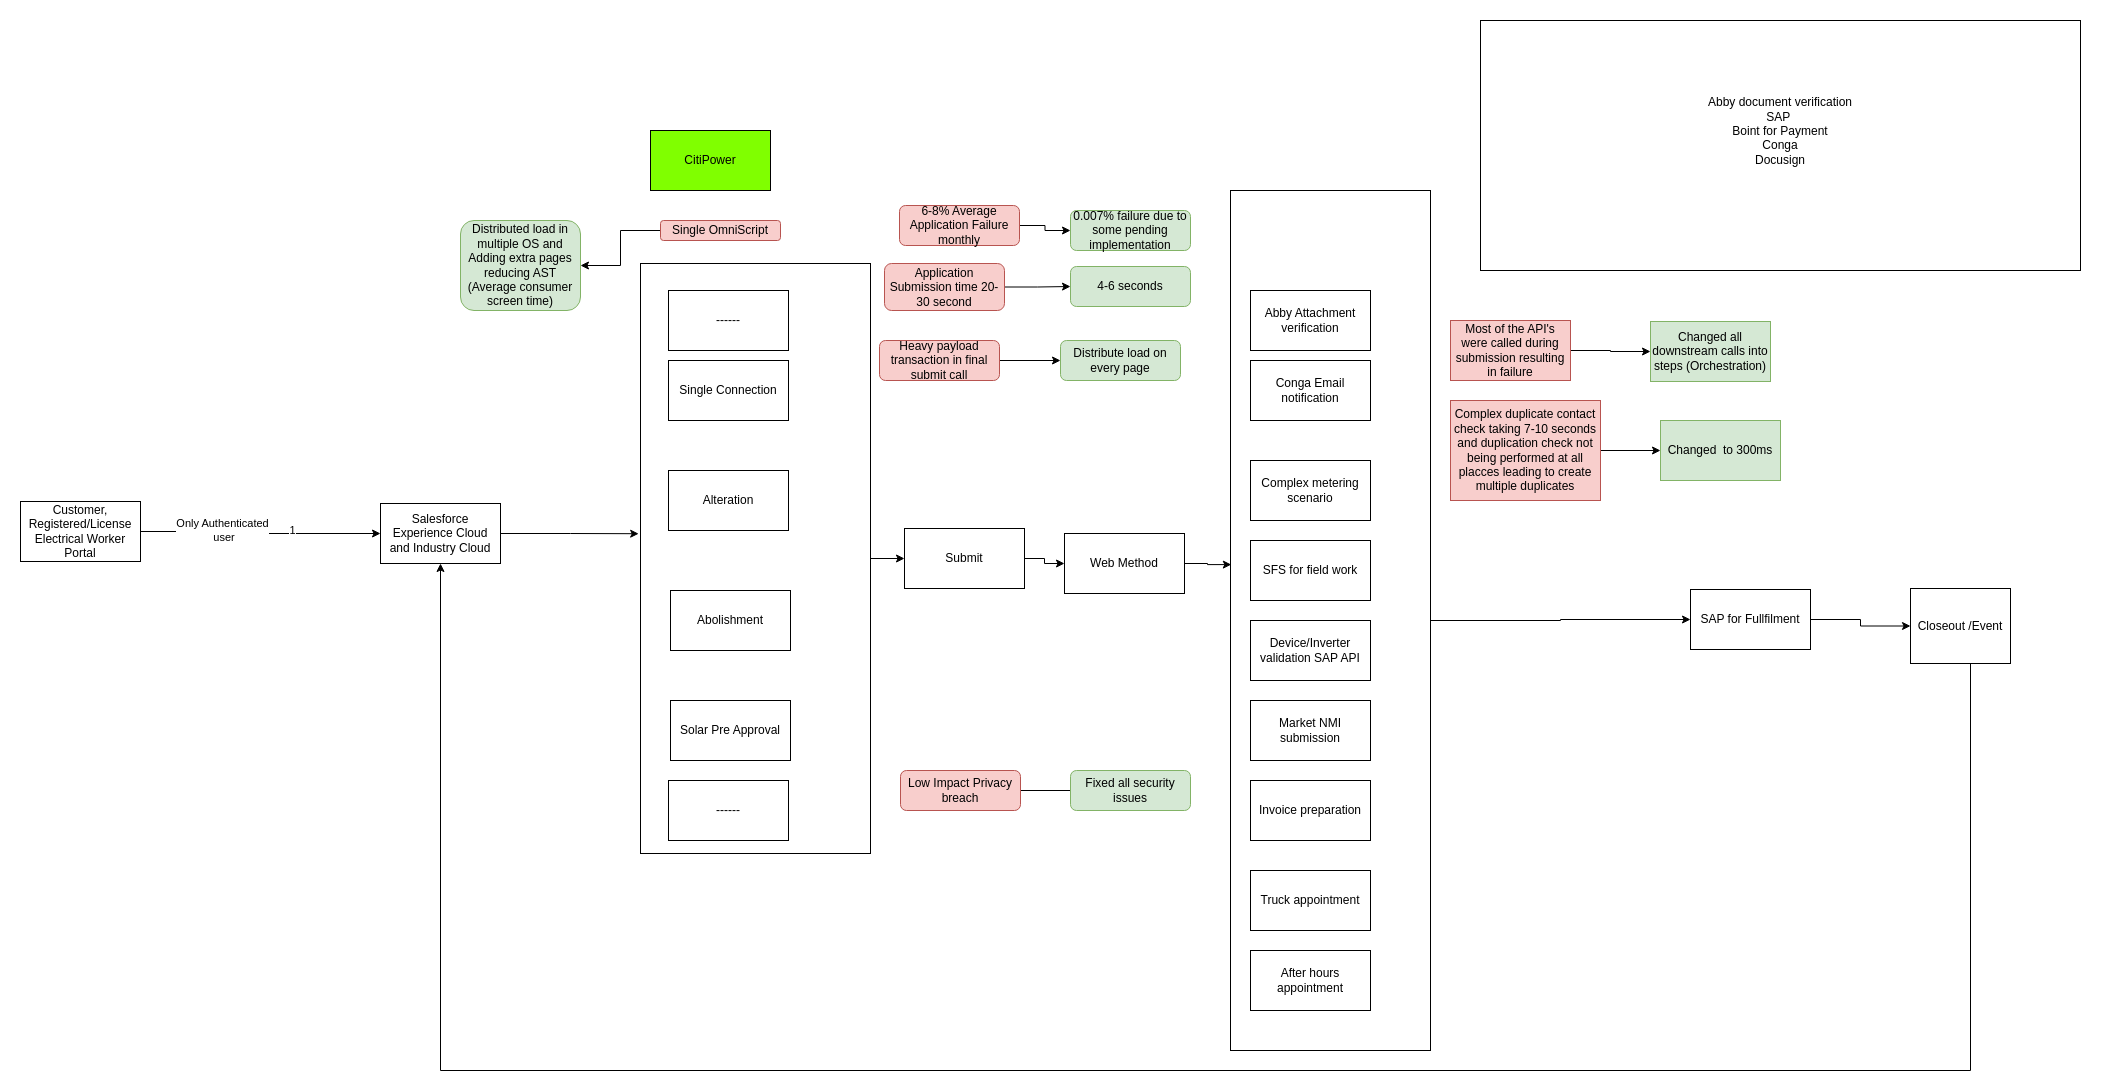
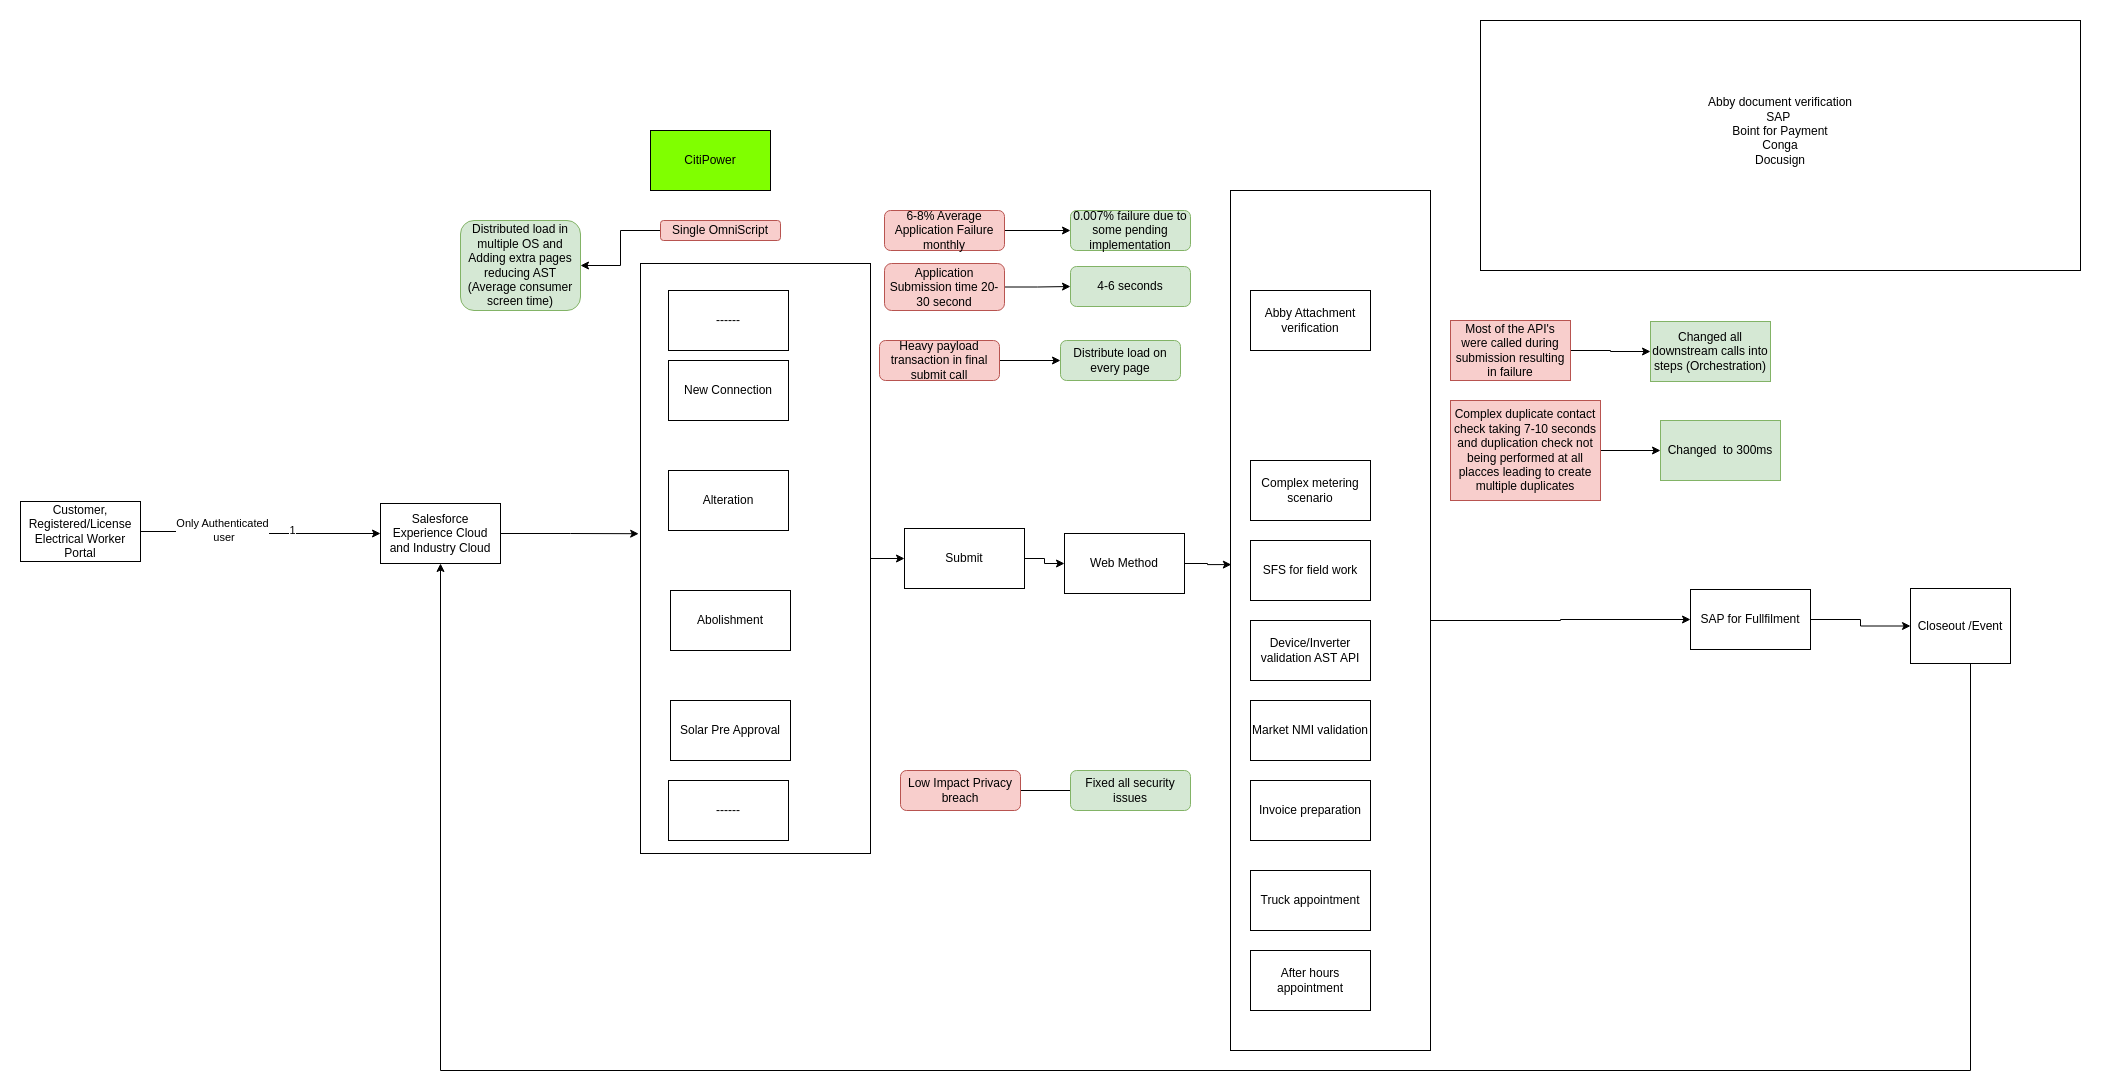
  <mxCell id="0" />
  <mxCell id="1" parent="0" />
  <mxCell id="2" value="" style="edgeStyle=orthogonalEdgeStyle;rounded=0;orthogonalLoop=1;jettySize=auto;html=1;" parent="1" source="5" target="6" edge="1"><mxGeometry relative="1" as="geometry" /></mxCell>
  <mxCell id="3" value="Only Authenticated&lt;div&gt;&amp;nbsp;user&lt;/div&gt;" style="edgeLabel;html=1;align=center;verticalAlign=middle;resizable=0;points=[];" parent="2" vertex="1" connectable="0"><mxGeometry x="-0.109" y="2" relative="1" as="geometry"><mxPoint x="-27" as="offset" /></mxGeometry></mxCell>
  <mxCell id="4" value="1" style="edgeLabel;html=1;align=center;verticalAlign=middle;resizable=0;points=[];" parent="2" vertex="1" connectable="0"><mxGeometry x="0.264" y="4" relative="1" as="geometry"><mxPoint as="offset" /></mxGeometry></mxCell>
  <mxCell id="5" value="Customer, Registered/License Electrical Worker Portal" style="rounded=0;whiteSpace=wrap;html=1;" parent="1" vertex="1"><mxGeometry x="20" y="501" width="120" height="60" as="geometry" /></mxCell>
  <mxCell id="6" value="Salesforce Experience Cloud and Industry Cloud" style="rounded=0;whiteSpace=wrap;html=1;" parent="1" vertex="1"><mxGeometry x="380" y="503" width="120" height="60" as="geometry" /></mxCell>
  <mxCell id="7" value="Web Method" style="rounded=0;whiteSpace=wrap;html=1;" parent="1" vertex="1"><mxGeometry x="1064" y="533" width="120" height="60" as="geometry" /></mxCell>
  <mxCell id="8" value="CitiPower" style="rounded=0;whiteSpace=wrap;html=1;fillColor=light-dark(#80FF00,var(--ge-dark-color, #121212));" parent="1" vertex="1"><mxGeometry x="650" y="130" width="120" height="60" as="geometry" /></mxCell>
  <mxCell id="9" value="Abby document verification&lt;div&gt;SAP&amp;nbsp;&lt;/div&gt;&lt;div&gt;Boint for Payment&lt;/div&gt;&lt;div&gt;Conga&lt;/div&gt;&lt;div&gt;Docusign&lt;/div&gt;&lt;div&gt;&lt;br&gt;&lt;/div&gt;&lt;div&gt;&lt;br&gt;&lt;/div&gt;" style="rounded=0;whiteSpace=wrap;html=1;" parent="1" vertex="1"><mxGeometry x="1480" y="20" width="600" height="250" as="geometry" /></mxCell>
  <mxCell id="10" value="Solar Pre Approval" style="rounded=0;whiteSpace=wrap;html=1;" parent="1" vertex="1"><mxGeometry x="670" y="700" width="120" height="60" as="geometry" /></mxCell>
  <mxCell id="11" value="Abolishment" style="rounded=0;whiteSpace=wrap;html=1;" parent="1" vertex="1"><mxGeometry x="670" y="590" width="120" height="60" as="geometry" /></mxCell>
  <mxCell id="12" value="Alteration" style="rounded=0;whiteSpace=wrap;html=1;" parent="1" vertex="1"><mxGeometry x="668" y="470" width="120" height="60" as="geometry" /></mxCell>
- <mxCell id="13" value="Single Connection" style="rounded=0;whiteSpace=wrap;html=1;" parent="1" vertex="1"><mxGeometry x="668" y="360" width="120" height="60" as="geometry" /></mxCell>
+ <mxCell id="13" value="New Connection" style="rounded=0;whiteSpace=wrap;html=1;" parent="1" vertex="1"><mxGeometry x="668" y="360" width="120" height="60" as="geometry" /></mxCell>
  <mxCell id="14" value="" style="edgeStyle=orthogonalEdgeStyle;rounded=0;orthogonalLoop=1;jettySize=auto;html=1;" parent="1" source="15" target="28" edge="1"><mxGeometry relative="1" as="geometry" /></mxCell>
  <mxCell id="15" value="" style="rounded=0;whiteSpace=wrap;html=1;gradientColor=none;fillColor=none;" parent="1" vertex="1"><mxGeometry x="640" y="263" width="230" height="590" as="geometry" /></mxCell>
  <mxCell id="16" style="edgeStyle=orthogonalEdgeStyle;rounded=0;orthogonalLoop=1;jettySize=auto;html=1;exitX=0;exitY=0.5;exitDx=0;exitDy=0;entryX=1;entryY=0.5;entryDx=0;entryDy=0;" parent="1" source="17" target="34" edge="1"><mxGeometry relative="1" as="geometry" /></mxCell>
  <mxCell id="17" value="Single OmniScript" style="rounded=1;whiteSpace=wrap;html=1;fillColor=#f8cecc;strokeColor=#b85450;" parent="1" vertex="1"><mxGeometry x="660" y="220" width="120" height="20" as="geometry" /></mxCell>
  <mxCell id="18" style="edgeStyle=orthogonalEdgeStyle;rounded=0;orthogonalLoop=1;jettySize=auto;html=1;exitX=1;exitY=0.5;exitDx=0;exitDy=0;entryX=-0.008;entryY=0.458;entryDx=0;entryDy=0;entryPerimeter=0;" parent="1" source="6" target="15" edge="1"><mxGeometry relative="1" as="geometry" /></mxCell>
  <mxCell id="19" value="------" style="rounded=0;whiteSpace=wrap;html=1;" parent="1" vertex="1"><mxGeometry x="668" y="290" width="120" height="60" as="geometry" /></mxCell>
  <mxCell id="20" value="------" style="rounded=0;whiteSpace=wrap;html=1;" parent="1" vertex="1"><mxGeometry x="668" y="780" width="120" height="60" as="geometry" /></mxCell>
  <mxCell id="21" value="" style="edgeStyle=orthogonalEdgeStyle;rounded=0;orthogonalLoop=1;jettySize=auto;html=1;" parent="1" source="22" target="35" edge="1"><mxGeometry relative="1" as="geometry" /></mxCell>
- <mxCell id="22" value="6-8% Average Application Failure monthly" style="rounded=1;whiteSpace=wrap;html=1;fillColor=#f8cecc;strokeColor=#b85450;" parent="1" vertex="1"><mxGeometry x="899" y="205" width="120" height="40" as="geometry" /></mxCell>
+ <mxCell id="22" value="6-8% Average Application Failure monthly" style="rounded=1;whiteSpace=wrap;html=1;fillColor=#f8cecc;strokeColor=#b85450;" parent="1" vertex="1"><mxGeometry x="884" y="210" width="120" height="40" as="geometry" /></mxCell>
  <mxCell id="23" style="edgeStyle=orthogonalEdgeStyle;rounded=0;orthogonalLoop=1;jettySize=auto;html=1;exitX=1;exitY=0.5;exitDx=0;exitDy=0;" parent="1" source="24" target="36" edge="1"><mxGeometry relative="1" as="geometry" /></mxCell>
  <mxCell id="24" value="Application Submission time 20-30 second" style="rounded=1;whiteSpace=wrap;html=1;fillColor=#f8cecc;strokeColor=#b85450;" parent="1" vertex="1"><mxGeometry x="884" y="263" width="120" height="47" as="geometry" /></mxCell>
  <mxCell id="25" value="" style="edgeStyle=orthogonalEdgeStyle;rounded=0;orthogonalLoop=1;jettySize=auto;html=1;" parent="1" source="26" target="37" edge="1"><mxGeometry relative="1" as="geometry" /></mxCell>
  <mxCell id="26" value="Heavy payload transaction in final submit call" style="rounded=1;whiteSpace=wrap;html=1;fillColor=#f8cecc;strokeColor=#b85450;" parent="1" vertex="1"><mxGeometry x="879" y="340" width="120" height="40" as="geometry" /></mxCell>
  <mxCell id="27" style="edgeStyle=orthogonalEdgeStyle;rounded=0;orthogonalLoop=1;jettySize=auto;html=1;exitX=1;exitY=0.5;exitDx=0;exitDy=0;entryX=0;entryY=0.5;entryDx=0;entryDy=0;" parent="1" source="28" target="7" edge="1"><mxGeometry relative="1" as="geometry" /></mxCell>
  <mxCell id="28" value="Submit" style="rounded=0;whiteSpace=wrap;html=1;" parent="1" vertex="1"><mxGeometry x="904" y="528" width="120" height="60" as="geometry" /></mxCell>
  <mxCell id="29" value="Abby Attachment verification" style="rounded=0;whiteSpace=wrap;html=1;" parent="1" vertex="1"><mxGeometry x="1250" y="290" width="120" height="60" as="geometry" /></mxCell>
- <mxCell id="30" value="Conga Email notification" style="rounded=0;whiteSpace=wrap;html=1;" parent="1" vertex="1"><mxGeometry x="1250" y="360" width="120" height="60" as="geometry" /></mxCell>
  <mxCell id="31" value="" style="edgeStyle=orthogonalEdgeStyle;rounded=0;orthogonalLoop=1;jettySize=auto;html=1;entryX=0;entryY=0.5;entryDx=0;entryDy=0;" parent="1" source="32" target="45" edge="1"><mxGeometry relative="1" as="geometry" /></mxCell>
  <mxCell id="32" value="SAP for Fullfilment" style="rounded=0;whiteSpace=wrap;html=1;" parent="1" vertex="1"><mxGeometry x="1690" y="589" width="120" height="60" as="geometry" /></mxCell>
  <mxCell id="33" value="SFS for field work" style="rounded=0;whiteSpace=wrap;html=1;" parent="1" vertex="1"><mxGeometry x="1250" y="540" width="120" height="60" as="geometry" /></mxCell>
  <mxCell id="34" value="Distributed load in multiple OS and Adding extra pages reducing AST (Average consumer screen time)" style="rounded=1;whiteSpace=wrap;html=1;fillColor=#d5e8d4;strokeColor=#82b366;" parent="1" vertex="1"><mxGeometry x="460" y="220" width="120" height="90" as="geometry" /></mxCell>
  <mxCell id="35" value="0.007% failure due to some pending implementation" style="rounded=1;whiteSpace=wrap;html=1;fillColor=#d5e8d4;strokeColor=#82b366;" parent="1" vertex="1"><mxGeometry x="1070" y="210" width="120" height="40" as="geometry" /></mxCell>
  <mxCell id="36" value="4-6 seconds" style="rounded=1;whiteSpace=wrap;html=1;fillColor=#d5e8d4;strokeColor=#82b366;" parent="1" vertex="1"><mxGeometry x="1070" y="266" width="120" height="40" as="geometry" /></mxCell>
  <mxCell id="37" value="Distribute load on every page" style="rounded=1;whiteSpace=wrap;html=1;fillColor=#d5e8d4;strokeColor=#82b366;" parent="1" vertex="1"><mxGeometry x="1060" y="340" width="120" height="40" as="geometry" /></mxCell>
- <mxCell id="38" value="Device/Inverter validation SAP API" style="rounded=0;whiteSpace=wrap;html=1;" parent="1" vertex="1"><mxGeometry x="1250" y="620" width="120" height="60" as="geometry" /></mxCell>
- <mxCell id="39" value="Market NMI submission" style="rounded=0;whiteSpace=wrap;html=1;" parent="1" vertex="1"><mxGeometry x="1250" y="700" width="120" height="60" as="geometry" /></mxCell>
+ <mxCell id="38" value="Device/Inverter validation AST API" style="rounded=0;whiteSpace=wrap;html=1;" parent="1" vertex="1"><mxGeometry x="1250" y="620" width="120" height="60" as="geometry" /></mxCell>
+ <mxCell id="39" value="Market NMI validation" style="rounded=0;whiteSpace=wrap;html=1;" parent="1" vertex="1"><mxGeometry x="1250" y="700" width="120" height="60" as="geometry" /></mxCell>
  <mxCell id="40" value="Invoice preparation" style="rounded=0;whiteSpace=wrap;html=1;" parent="1" vertex="1"><mxGeometry x="1250" y="780" width="120" height="60" as="geometry" /></mxCell>
  <mxCell id="41" value="Truck appointment" style="rounded=0;whiteSpace=wrap;html=1;" parent="1" vertex="1"><mxGeometry x="1250" y="870" width="120" height="60" as="geometry" /></mxCell>
  <mxCell id="42" value="After hours appointment" style="rounded=0;whiteSpace=wrap;html=1;" parent="1" vertex="1"><mxGeometry x="1250" y="950" width="120" height="60" as="geometry" /></mxCell>
  <mxCell id="43" value="Complex metering scenario" style="rounded=0;whiteSpace=wrap;html=1;" parent="1" vertex="1"><mxGeometry x="1250" y="460" width="120" height="60" as="geometry" /></mxCell>
  <mxCell id="44" style="edgeStyle=orthogonalEdgeStyle;rounded=0;orthogonalLoop=1;jettySize=auto;html=1;exitX=0.5;exitY=1;exitDx=0;exitDy=0;" parent="1" source="45" target="6" edge="1"><mxGeometry relative="1" as="geometry"><Array as="points"><mxPoint x="1970" y="1070" /><mxPoint x="440" y="1070" /></Array></mxGeometry></mxCell>
  <mxCell id="45" value="Closeout /Event" style="rounded=0;whiteSpace=wrap;html=1;" parent="1" vertex="1"><mxGeometry x="1910" y="588" width="100" height="75" as="geometry" /></mxCell>
  <mxCell id="46" style="edgeStyle=orthogonalEdgeStyle;rounded=0;orthogonalLoop=1;jettySize=auto;html=1;exitX=1;exitY=0.5;exitDx=0;exitDy=0;entryX=0;entryY=0.5;entryDx=0;entryDy=0;" parent="1" source="47" target="32" edge="1"><mxGeometry relative="1" as="geometry"><mxPoint x="1680" y="500" as="targetPoint" /></mxGeometry></mxCell>
  <mxCell id="47" value="" style="rounded=0;whiteSpace=wrap;html=1;fillColor=none;" parent="1" vertex="1"><mxGeometry x="1230" y="190" width="200" height="860" as="geometry" /></mxCell>
  <mxCell id="48" style="edgeStyle=orthogonalEdgeStyle;rounded=0;orthogonalLoop=1;jettySize=auto;html=1;exitX=1;exitY=0.5;exitDx=0;exitDy=0;entryX=0.004;entryY=0.435;entryDx=0;entryDy=0;entryPerimeter=0;" parent="1" source="7" target="47" edge="1"><mxGeometry relative="1" as="geometry" /></mxCell>
  <mxCell id="49" style="edgeStyle=orthogonalEdgeStyle;rounded=0;orthogonalLoop=1;jettySize=auto;html=1;exitX=1;exitY=0.5;exitDx=0;exitDy=0;entryX=0;entryY=0.5;entryDx=0;entryDy=0;" parent="1" source="50" target="54" edge="1"><mxGeometry relative="1" as="geometry" /></mxCell>
  <mxCell id="50" value="Most of the API's were called during submission resulting in failure" style="rounded=0;whiteSpace=wrap;html=1;fillColor=#f8cecc;strokeColor=#b85450;" parent="1" vertex="1"><mxGeometry x="1450" y="320" width="120" height="60" as="geometry" /></mxCell>
  <mxCell id="51" style="edgeStyle=orthogonalEdgeStyle;rounded=0;orthogonalLoop=1;jettySize=auto;html=1;exitX=1;exitY=0.5;exitDx=0;exitDy=0;entryX=0;entryY=0.5;entryDx=0;entryDy=0;endArrow=none;" parent="1" source="52" target="53" edge="1"><mxGeometry relative="1" as="geometry" /></mxCell>
  <mxCell id="52" value="Low Impact Privacy breach" style="rounded=1;whiteSpace=wrap;html=1;fillColor=#f8cecc;strokeColor=#b85450;" parent="1" vertex="1"><mxGeometry x="900" y="770" width="120" height="40" as="geometry" /></mxCell>
  <mxCell id="53" value="Fixed all security issues" style="rounded=1;whiteSpace=wrap;html=1;fillColor=#d5e8d4;strokeColor=#82b366;" parent="1" vertex="1"><mxGeometry x="1070" y="770" width="120" height="40" as="geometry" /></mxCell>
  <mxCell id="54" value="Changed all downstream calls into steps (Orchestration)" style="rounded=0;whiteSpace=wrap;html=1;fillColor=#d5e8d4;strokeColor=#82b366;" parent="1" vertex="1"><mxGeometry x="1650" y="321" width="120" height="60" as="geometry" /></mxCell>
  <mxCell id="55" style="edgeStyle=orthogonalEdgeStyle;rounded=0;orthogonalLoop=1;jettySize=auto;html=1;exitX=1;exitY=0.5;exitDx=0;exitDy=0;" parent="1" source="56" target="57" edge="1"><mxGeometry relative="1" as="geometry" /></mxCell>
  <mxCell id="56" value="Complex duplicate contact check taking 7-10 seconds and duplication check not being performed at all placces leading to create multiple duplicates" style="rounded=0;whiteSpace=wrap;html=1;fillColor=#f8cecc;strokeColor=#b85450;" parent="1" vertex="1"><mxGeometry x="1450" width="150" height="100" as="geometry" y="400" /></mxCell>
  <mxCell id="57" value="Changed&amp;nbsp; to 300ms" style="rounded=0;whiteSpace=wrap;html=1;fillColor=#d5e8d4;strokeColor=#82b366;" parent="1" vertex="1"><mxGeometry x="1660" y="420" width="120" height="60" as="geometry" /></mxCell>
